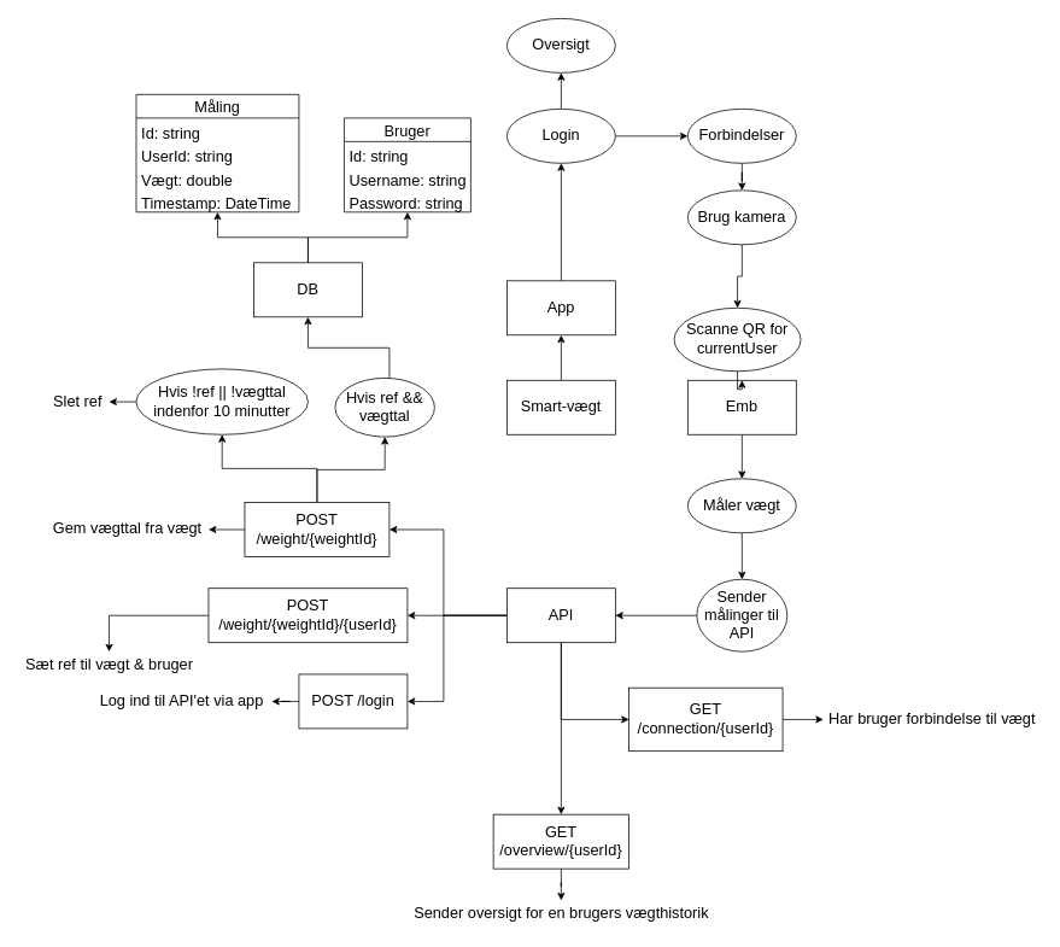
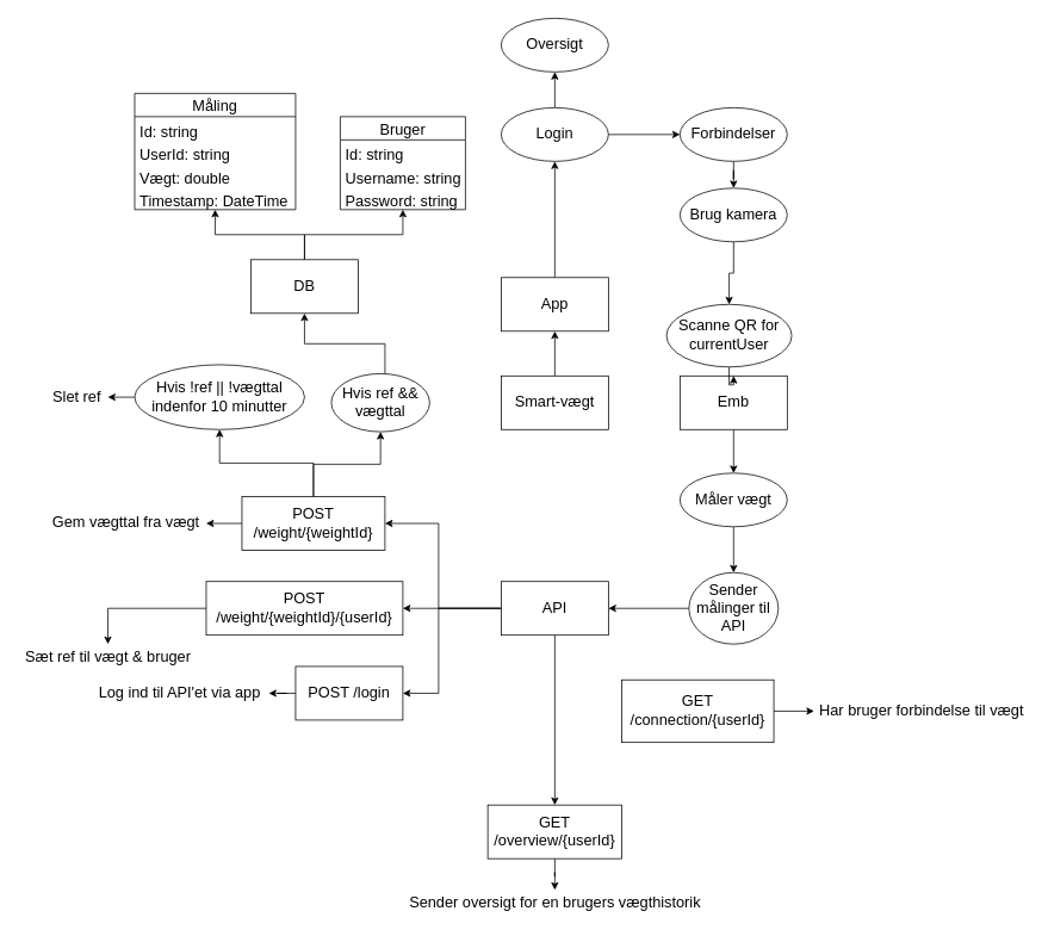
  <mxCell id="0" />
  <mxCell id="1" parent="0" />
  <mxCell id="2" value="" style="edgeStyle=orthogonalEdgeStyle;rounded=0;orthogonalLoop=1;jettySize=auto;html=1;fontSize=17;" parent="1" source="3" target="5" edge="1"><mxGeometry relative="1" as="geometry" /></mxCell>
  <mxCell id="3" value="&lt;font style=&quot;font-size: 17px&quot;&gt;Smart-vægt&lt;/font&gt;" style="whiteSpace=wrap;html=1;" parent="1" vertex="1"><mxGeometry x="560" y="420" width="120" height="60" as="geometry" /></mxCell>
  <mxCell id="4" value="" style="edgeStyle=orthogonalEdgeStyle;rounded=0;orthogonalLoop=1;jettySize=auto;html=1;fontSize=17;" parent="1" source="5" target="25" edge="1"><mxGeometry relative="1" as="geometry" /></mxCell>
  <mxCell id="5" value="App" style="whiteSpace=wrap;html=1;fontSize=17;" parent="1" vertex="1"><mxGeometry x="560" y="310" width="120" height="60" as="geometry" /></mxCell>
  <mxCell id="6" value="" style="edgeStyle=orthogonalEdgeStyle;rounded=0;orthogonalLoop=1;jettySize=auto;html=1;fontSize=17;entryX=1;entryY=0.5;entryDx=0;entryDy=0;" parent="1" source="11" target="34" edge="1"><mxGeometry relative="1" as="geometry" /></mxCell>
  <mxCell id="7" style="edgeStyle=orthogonalEdgeStyle;rounded=0;orthogonalLoop=1;jettySize=auto;html=1;entryX=1;entryY=0.5;entryDx=0;entryDy=0;fontSize=17;" parent="1" source="11" target="32" edge="1"><mxGeometry relative="1" as="geometry"><Array as="points"><mxPoint x="490" y="680" /><mxPoint x="490" y="775" /></Array></mxGeometry></mxCell>
  <mxCell id="8" value="" style="edgeStyle=orthogonalEdgeStyle;rounded=0;orthogonalLoop=1;jettySize=auto;html=1;fontSize=17;entryX=1;entryY=0.5;entryDx=0;entryDy=0;exitX=0;exitY=0.5;exitDx=0;exitDy=0;" parent="1" source="11" target="38" edge="1"><mxGeometry relative="1" as="geometry"><Array as="points"><mxPoint x="490" y="680" /><mxPoint x="490" y="585" /></Array></mxGeometry></mxCell>
  <mxCell id="9" value="" style="edgeStyle=orthogonalEdgeStyle;rounded=0;orthogonalLoop=1;jettySize=auto;html=1;fontSize=17;" parent="1" source="11" target="48" edge="1"><mxGeometry relative="1" as="geometry" /></mxCell>
- <mxCell id="10" style="edgeStyle=orthogonalEdgeStyle;rounded=0;orthogonalLoop=1;jettySize=auto;html=1;entryX=0;entryY=0.5;entryDx=0;entryDy=0;" parent="1" source="11" target="60" edge="1"><mxGeometry relative="1" as="geometry"><Array as="points"><mxPoint x="620" y="795" /></Array></mxGeometry></mxCell>
  <mxCell id="11" value="API" style="whiteSpace=wrap;html=1;fontSize=17;" parent="1" vertex="1"><mxGeometry x="560" y="650" width="120" height="60" as="geometry" /></mxCell>
  <mxCell id="12" style="edgeStyle=orthogonalEdgeStyle;rounded=0;orthogonalLoop=1;jettySize=auto;html=1;fontSize=17;" parent="1" source="14" target="54" edge="1"><mxGeometry relative="1" as="geometry" /></mxCell>
  <mxCell id="13" style="edgeStyle=orthogonalEdgeStyle;rounded=0;orthogonalLoop=1;jettySize=auto;html=1;fontSize=17;" parent="1" source="14" target="50" edge="1"><mxGeometry relative="1" as="geometry" /></mxCell>
  <mxCell id="14" value="DB" style="whiteSpace=wrap;html=1;fontSize=17;" parent="1" vertex="1"><mxGeometry x="280" y="290" width="120" height="60" as="geometry" /></mxCell>
  <mxCell id="15" value="" style="edgeStyle=orthogonalEdgeStyle;rounded=0;orthogonalLoop=1;jettySize=auto;html=1;fontSize=17;" parent="1" source="16" target="20" edge="1"><mxGeometry relative="1" as="geometry" /></mxCell>
  <mxCell id="16" value="Emb" style="whiteSpace=wrap;html=1;fontSize=17;" parent="1" vertex="1"><mxGeometry x="760" y="420" width="120" height="60" as="geometry" /></mxCell>
  <mxCell id="17" value="" style="edgeStyle=orthogonalEdgeStyle;rounded=0;orthogonalLoop=1;jettySize=auto;html=1;fontSize=17;" parent="1" source="18" target="16" edge="1"><mxGeometry relative="1" as="geometry" /></mxCell>
  <mxCell id="18" value="Scanne QR for currentUser" style="ellipse;whiteSpace=wrap;html=1;fontSize=17;" parent="1" vertex="1"><mxGeometry x="745" y="340" width="140" height="70" as="geometry" /></mxCell>
  <mxCell id="19" value="" style="edgeStyle=orthogonalEdgeStyle;rounded=0;orthogonalLoop=1;jettySize=auto;html=1;fontSize=17;" parent="1" source="20" target="22" edge="1"><mxGeometry relative="1" as="geometry" /></mxCell>
  <mxCell id="20" value="Måler vægt" style="ellipse;whiteSpace=wrap;html=1;fontSize=17;" parent="1" vertex="1"><mxGeometry x="760" y="528.75" width="120" height="60" as="geometry" /></mxCell>
  <mxCell id="21" value="" style="edgeStyle=orthogonalEdgeStyle;rounded=0;orthogonalLoop=1;jettySize=auto;html=1;fontSize=17;" parent="1" source="22" target="11" edge="1"><mxGeometry relative="1" as="geometry" /></mxCell>
  <mxCell id="22" value="Sender målinger til API" style="ellipse;whiteSpace=wrap;html=1;fontSize=17;" parent="1" vertex="1"><mxGeometry x="770" y="640" width="100" height="80" as="geometry" /></mxCell>
  <mxCell id="23" value="" style="edgeStyle=orthogonalEdgeStyle;rounded=0;orthogonalLoop=1;jettySize=auto;html=1;fontSize=17;" parent="1" source="25" target="26" edge="1"><mxGeometry relative="1" as="geometry" /></mxCell>
  <mxCell id="24" style="edgeStyle=orthogonalEdgeStyle;rounded=0;orthogonalLoop=1;jettySize=auto;html=1;entryX=0;entryY=0.5;entryDx=0;entryDy=0;fontSize=17;" parent="1" source="25" target="28" edge="1"><mxGeometry relative="1" as="geometry" /></mxCell>
  <mxCell id="25" value="Login" style="ellipse;whiteSpace=wrap;html=1;fontSize=17;" parent="1" vertex="1"><mxGeometry x="560" y="120" width="120" height="60" as="geometry" /></mxCell>
  <mxCell id="26" value="Oversigt" style="ellipse;whiteSpace=wrap;html=1;fontSize=17;" parent="1" vertex="1"><mxGeometry x="560" y="20" width="120" height="60" as="geometry" /></mxCell>
  <mxCell id="27" value="" style="edgeStyle=orthogonalEdgeStyle;rounded=0;orthogonalLoop=1;jettySize=auto;html=1;fontSize=17;" parent="1" source="28" target="30" edge="1"><mxGeometry relative="1" as="geometry" /></mxCell>
  <mxCell id="28" value="Forbindelser" style="ellipse;whiteSpace=wrap;html=1;fontSize=17;" parent="1" vertex="1"><mxGeometry x="760" y="120" width="120" height="60" as="geometry" /></mxCell>
  <mxCell id="29" value="" style="edgeStyle=orthogonalEdgeStyle;rounded=0;orthogonalLoop=1;jettySize=auto;html=1;fontSize=17;" parent="1" source="30" target="18" edge="1"><mxGeometry relative="1" as="geometry" /></mxCell>
  <mxCell id="30" value="Brug kamera" style="ellipse;whiteSpace=wrap;html=1;fontSize=17;" parent="1" vertex="1"><mxGeometry x="760" y="210" width="120" height="60" as="geometry" /></mxCell>
  <mxCell id="31" value="" style="edgeStyle=orthogonalEdgeStyle;rounded=0;orthogonalLoop=1;jettySize=auto;html=1;fontSize=17;" parent="1" source="32" target="39" edge="1"><mxGeometry relative="1" as="geometry" /></mxCell>
  <mxCell id="32" value="POST /login" style="whiteSpace=wrap;html=1;fontSize=17;" parent="1" vertex="1"><mxGeometry x="330" y="745" width="120" height="60" as="geometry" /></mxCell>
  <mxCell id="33" value="" style="edgeStyle=orthogonalEdgeStyle;rounded=0;orthogonalLoop=1;jettySize=auto;html=1;fontSize=17;" parent="1" source="34" target="40" edge="1"><mxGeometry relative="1" as="geometry" /></mxCell>
  <mxCell id="34" value="POST /weight/{weightId}/{userId}" style="whiteSpace=wrap;html=1;fontSize=17;" parent="1" vertex="1"><mxGeometry x="230" y="650" width="220" height="60" as="geometry" /></mxCell>
  <mxCell id="35" value="" style="edgeStyle=orthogonalEdgeStyle;rounded=0;orthogonalLoop=1;jettySize=auto;html=1;fontSize=17;" parent="1" source="38" target="43" edge="1"><mxGeometry relative="1" as="geometry" /></mxCell>
  <mxCell id="36" style="edgeStyle=orthogonalEdgeStyle;rounded=0;orthogonalLoop=1;jettySize=auto;html=1;entryX=0.5;entryY=1;entryDx=0;entryDy=0;fontSize=17;" parent="1" source="38" target="45" edge="1"><mxGeometry relative="1" as="geometry" /></mxCell>
  <mxCell id="37" value="" style="edgeStyle=orthogonalEdgeStyle;rounded=0;orthogonalLoop=1;jettySize=auto;html=1;fontSize=17;" parent="1" source="38" target="41" edge="1"><mxGeometry relative="1" as="geometry" /></mxCell>
  <mxCell id="38" value="POST /weight/{weightId}" style="whiteSpace=wrap;html=1;fontSize=17;" parent="1" vertex="1"><mxGeometry y="555" width="160" height="60" as="geometry" x="270" /></mxCell>
  <mxCell id="39" value="Log ind til API'et via app" style="text;html=1;align=center;verticalAlign=middle;resizable=0;points=[];autosize=1;strokeColor=none;fillColor=none;fontSize=17;" parent="1" vertex="1"><mxGeometry x="100" y="760" width="200" height="30" as="geometry" /></mxCell>
  <mxCell id="40" value="Sæt ref til vægt &amp;amp; bruger" style="text;html=1;align=center;verticalAlign=middle;resizable=0;points=[];autosize=1;strokeColor=none;fillColor=none;fontSize=17;" parent="1" vertex="1"><mxGeometry x="20" y="720" width="200" height="30" as="geometry" /></mxCell>
  <mxCell id="41" value="Gem vægttal fra vægt" style="text;html=1;align=center;verticalAlign=middle;resizable=0;points=[];autosize=1;strokeColor=none;fillColor=none;fontSize=17;" parent="1" vertex="1"><mxGeometry x="50" y="570" width="180" height="30" as="geometry" /></mxCell>
  <mxCell id="42" value="" style="edgeStyle=orthogonalEdgeStyle;rounded=0;orthogonalLoop=1;jettySize=auto;html=1;fontSize=17;" parent="1" source="43" target="14" edge="1"><mxGeometry relative="1" as="geometry"><Array as="points"><mxPoint x="430" y="384" /><mxPoint x="340" y="384" /></Array></mxGeometry></mxCell>
  <mxCell id="43" value="Hvis ref &amp;amp;&amp;amp; vægttal" style="ellipse;whiteSpace=wrap;html=1;fontSize=17;" parent="1" vertex="1"><mxGeometry x="370" y="417.5" width="110" height="65" as="geometry" /></mxCell>
  <mxCell id="44" value="" style="edgeStyle=orthogonalEdgeStyle;rounded=0;orthogonalLoop=1;jettySize=auto;html=1;fontSize=17;" parent="1" source="45" target="46" edge="1"><mxGeometry relative="1" as="geometry" /></mxCell>
  <mxCell id="45" value="Hvis !ref || !vægttal indenfor 10 minutter" style="ellipse;whiteSpace=wrap;html=1;fontSize=17;" parent="1" vertex="1"><mxGeometry x="150" y="407.5" width="190" height="72.5" as="geometry" /></mxCell>
  <mxCell id="46" value="Slet ref" style="text;html=1;align=center;verticalAlign=middle;resizable=0;points=[];autosize=1;strokeColor=none;fillColor=none;fontSize=17;" parent="1" vertex="1"><mxGeometry x="50" y="428.75" width="70" height="30" as="geometry" /></mxCell>
  <mxCell id="47" value="" style="edgeStyle=orthogonalEdgeStyle;rounded=0;orthogonalLoop=1;jettySize=auto;html=1;fontSize=17;" parent="1" source="48" target="49" edge="1"><mxGeometry relative="1" as="geometry" /></mxCell>
  <mxCell id="48" value="GET /overview/{userId}" style="whiteSpace=wrap;html=1;fontSize=17;" parent="1" vertex="1"><mxGeometry x="545" y="900" width="150" height="60" as="geometry" /></mxCell>
  <mxCell id="49" value="Sender oversigt for en brugers vægthistorik" style="text;html=1;align=center;verticalAlign=middle;resizable=0;points=[];autosize=1;strokeColor=none;fillColor=none;fontSize=17;" parent="1" vertex="1"><mxGeometry x="450" y="995" width="340" height="30" as="geometry" /></mxCell>
  <mxCell id="50" value="Bruger" style="swimlane;fontStyle=0;childLayout=stackLayout;horizontal=1;startSize=26;fillColor=none;horizontalStack=0;resizeParent=1;resizeParentMax=0;resizeLast=0;collapsible=1;marginBottom=0;fontSize=17;" parent="1" vertex="1"><mxGeometry x="380" y="130" width="140" height="104" as="geometry" /></mxCell>
  <mxCell id="51" value="Id: string" style="text;strokeColor=none;fillColor=none;align=left;verticalAlign=top;spacingLeft=4;spacingRight=4;overflow=hidden;rotatable=0;points=[[0,0.5],[1,0.5]];portConstraint=eastwest;fontSize=17;" parent="50" vertex="1"><mxGeometry y="26" width="140" height="26" as="geometry" /></mxCell>
  <mxCell id="52" value="Username: string" style="text;strokeColor=none;fillColor=none;align=left;verticalAlign=top;spacingLeft=4;spacingRight=4;overflow=hidden;rotatable=0;points=[[0,0.5],[1,0.5]];portConstraint=eastwest;fontSize=17;" parent="50" vertex="1"><mxGeometry y="52" width="140" height="26" as="geometry" /></mxCell>
  <mxCell id="53" value="Password: string" style="text;strokeColor=none;fillColor=none;align=left;verticalAlign=top;spacingLeft=4;spacingRight=4;overflow=hidden;rotatable=0;points=[[0,0.5],[1,0.5]];portConstraint=eastwest;fontSize=17;" parent="50" vertex="1"><mxGeometry y="78" width="140" height="26" as="geometry" /></mxCell>
  <mxCell id="54" value="Måling" style="swimlane;fontStyle=0;childLayout=stackLayout;horizontal=1;startSize=26;fillColor=none;horizontalStack=0;resizeParent=1;resizeParentMax=0;resizeLast=0;collapsible=1;marginBottom=0;fontSize=17;" parent="1" vertex="1"><mxGeometry x="150" y="104" width="180" height="130" as="geometry" /></mxCell>
  <mxCell id="55" value="Id: string" style="text;strokeColor=none;fillColor=none;align=left;verticalAlign=top;spacingLeft=4;spacingRight=4;overflow=hidden;rotatable=0;points=[[0,0.5],[1,0.5]];portConstraint=eastwest;fontSize=17;" parent="54" vertex="1"><mxGeometry y="26" width="180" height="26" as="geometry" /></mxCell>
  <mxCell id="56" value="UserId: string" style="text;strokeColor=none;fillColor=none;align=left;verticalAlign=top;spacingLeft=4;spacingRight=4;overflow=hidden;rotatable=0;points=[[0,0.5],[1,0.5]];portConstraint=eastwest;fontSize=17;" parent="54" vertex="1"><mxGeometry y="52" width="180" height="26" as="geometry" /></mxCell>
  <mxCell id="57" value="Vægt: double" style="text;strokeColor=none;fillColor=none;align=left;verticalAlign=top;spacingLeft=4;spacingRight=4;overflow=hidden;rotatable=0;points=[[0,0.5],[1,0.5]];portConstraint=eastwest;fontSize=17;" parent="54" vertex="1"><mxGeometry y="78" width="180" height="26" as="geometry" /></mxCell>
  <mxCell id="58" value="Timestamp: DateTime" style="text;strokeColor=none;fillColor=none;align=left;verticalAlign=top;spacingLeft=4;spacingRight=4;overflow=hidden;rotatable=0;points=[[0,0.5],[1,0.5]];portConstraint=eastwest;fontSize=17;" parent="54" vertex="1"><mxGeometry y="104" width="180" height="26" as="geometry" /></mxCell>
  <mxCell id="59" value="" style="edgeStyle=orthogonalEdgeStyle;rounded=0;orthogonalLoop=1;jettySize=auto;html=1;" parent="1" source="60" target="61" edge="1"><mxGeometry relative="1" as="geometry" /></mxCell>
  <mxCell id="60" value="GET /connection/{userId}" style="whiteSpace=wrap;html=1;fontSize=17;" parent="1" vertex="1"><mxGeometry x="695" y="760" width="170" height="70" as="geometry" /></mxCell>
  <mxCell id="61" value="Har bruger forbindelse til vægt" style="text;html=1;align=center;verticalAlign=middle;resizable=0;points=[];autosize=1;strokeColor=none;fillColor=none;fontSize=17;" parent="1" vertex="1"><mxGeometry x="910" y="780" width="240" height="30" as="geometry" /></mxCell>
